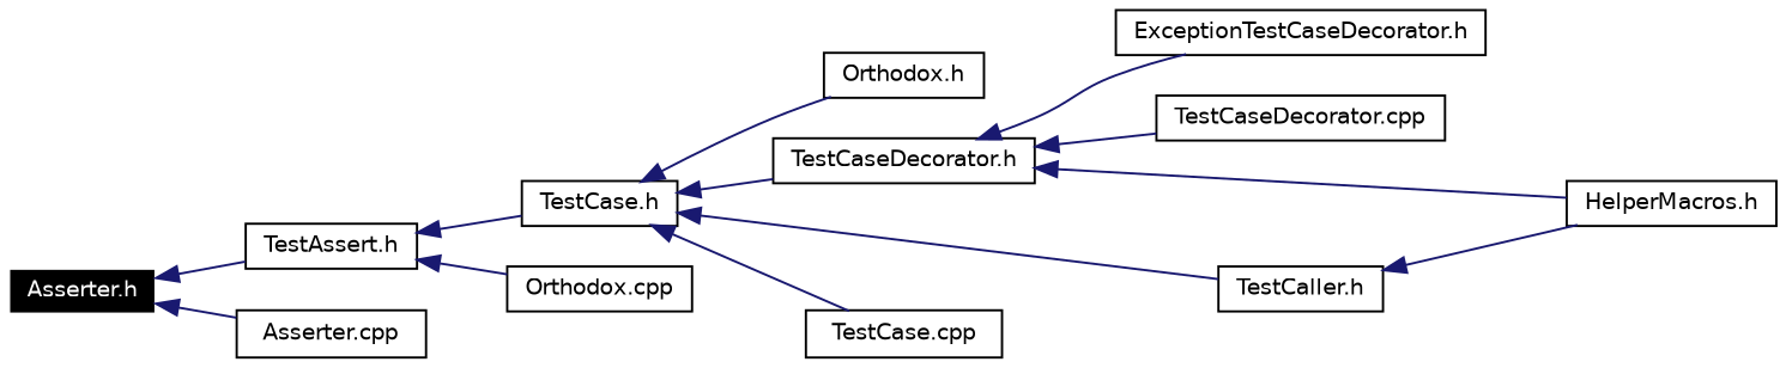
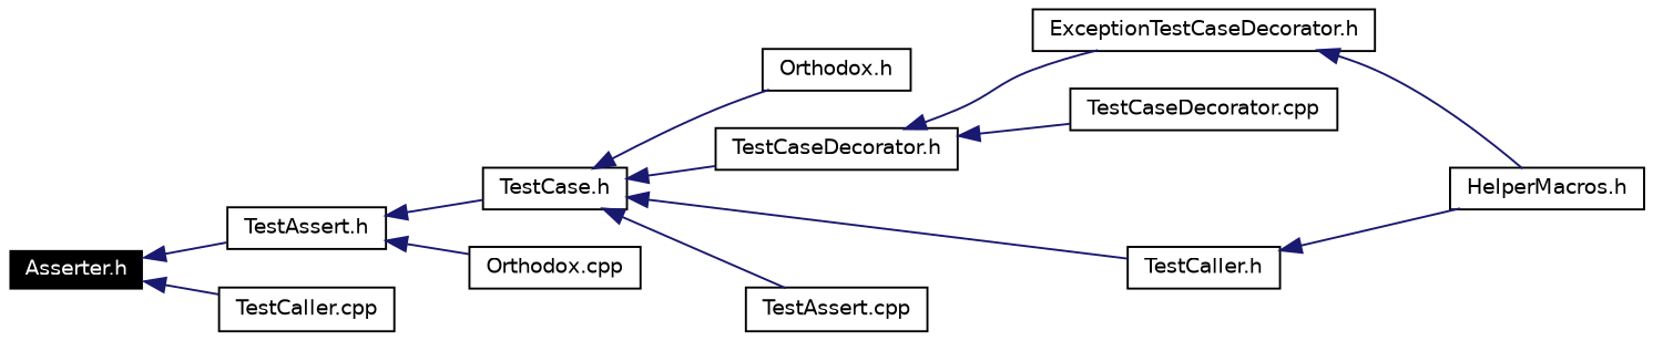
  digraph {
    rankdir=LR
    node [color=black fillcolor=white fontname=Helvetica fontsize=10 shape=record style=filled]
    edge [color=midnightblue dir=back fontname=Helvetica fontsize=10 labelfontname=Helvetica labelfontsize=10 style=solid]
    n1 [color=white fillcolor=black fontcolor=white height=0.2 label="Asserter.h" width=0.4]
    n2 [height=0.2 label="TestAssert.h" width=0.4]
-   n3 [height=0.2 label="Asserter.cpp" width=0.4]
+   n3 [height=0.2 label="TestCaller.cpp" width=0.4]
    n4 [height=0.2 label="TestCase.h" width=0.4]
    n5 [height=0.2 label="Orthodox.cpp" width=0.4]
    n6 [height=0.2 label="Orthodox.h" width=0.4]
    n7 [height=0.2 label="TestCaseDecorator.h" width=0.4]
    n8 [height=0.2 label="TestCaller.h" width=0.4]
-   n9 [height=0.2 label="TestCase.cpp" width=0.4]
+   n9 [height=0.2 label="TestAssert.cpp" width=0.4]
    n10 [height=0.2 label="ExceptionTestCaseDecorator.h" width=0.4]
    n11 [height=0.2 label="TestCaseDecorator.cpp" width=0.4]
    n12 [height=0.2 label="HelperMacros.h" width=0.4]
    n1 -> n2
    n1 -> n3
    n2 -> n4
    n2 -> n5
    n4 -> n6
    n4 -> n7
    n4 -> n8
    n4 -> n9
    n7 -> n10
    n7 -> n11
    n8 -> n12
-   n7 -> n12
+   n10 -> n12
  }
